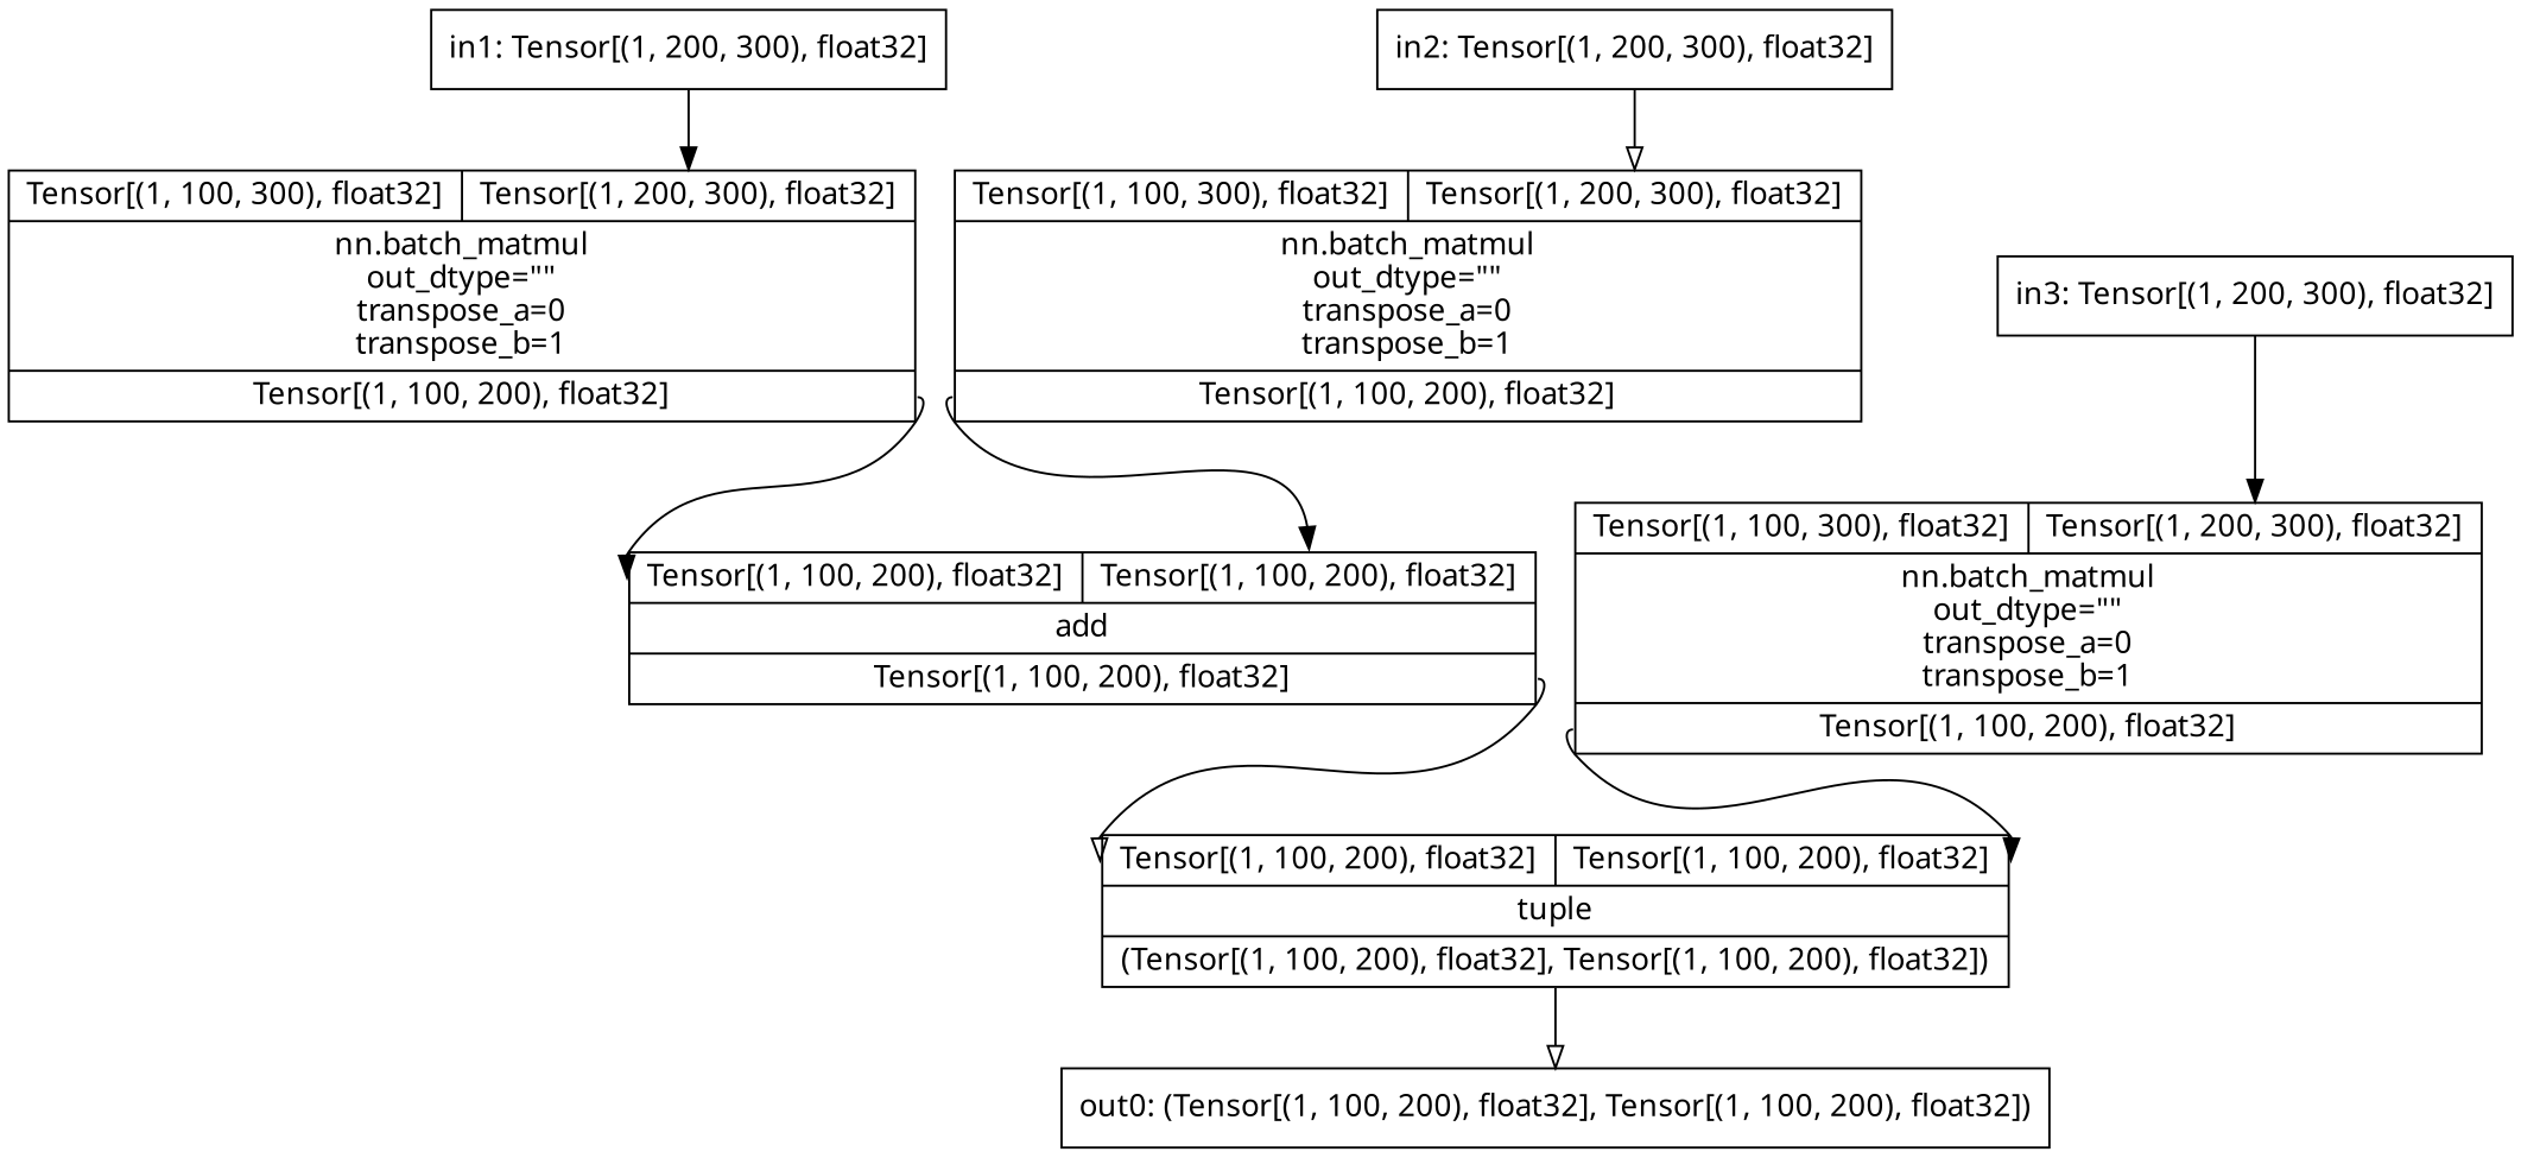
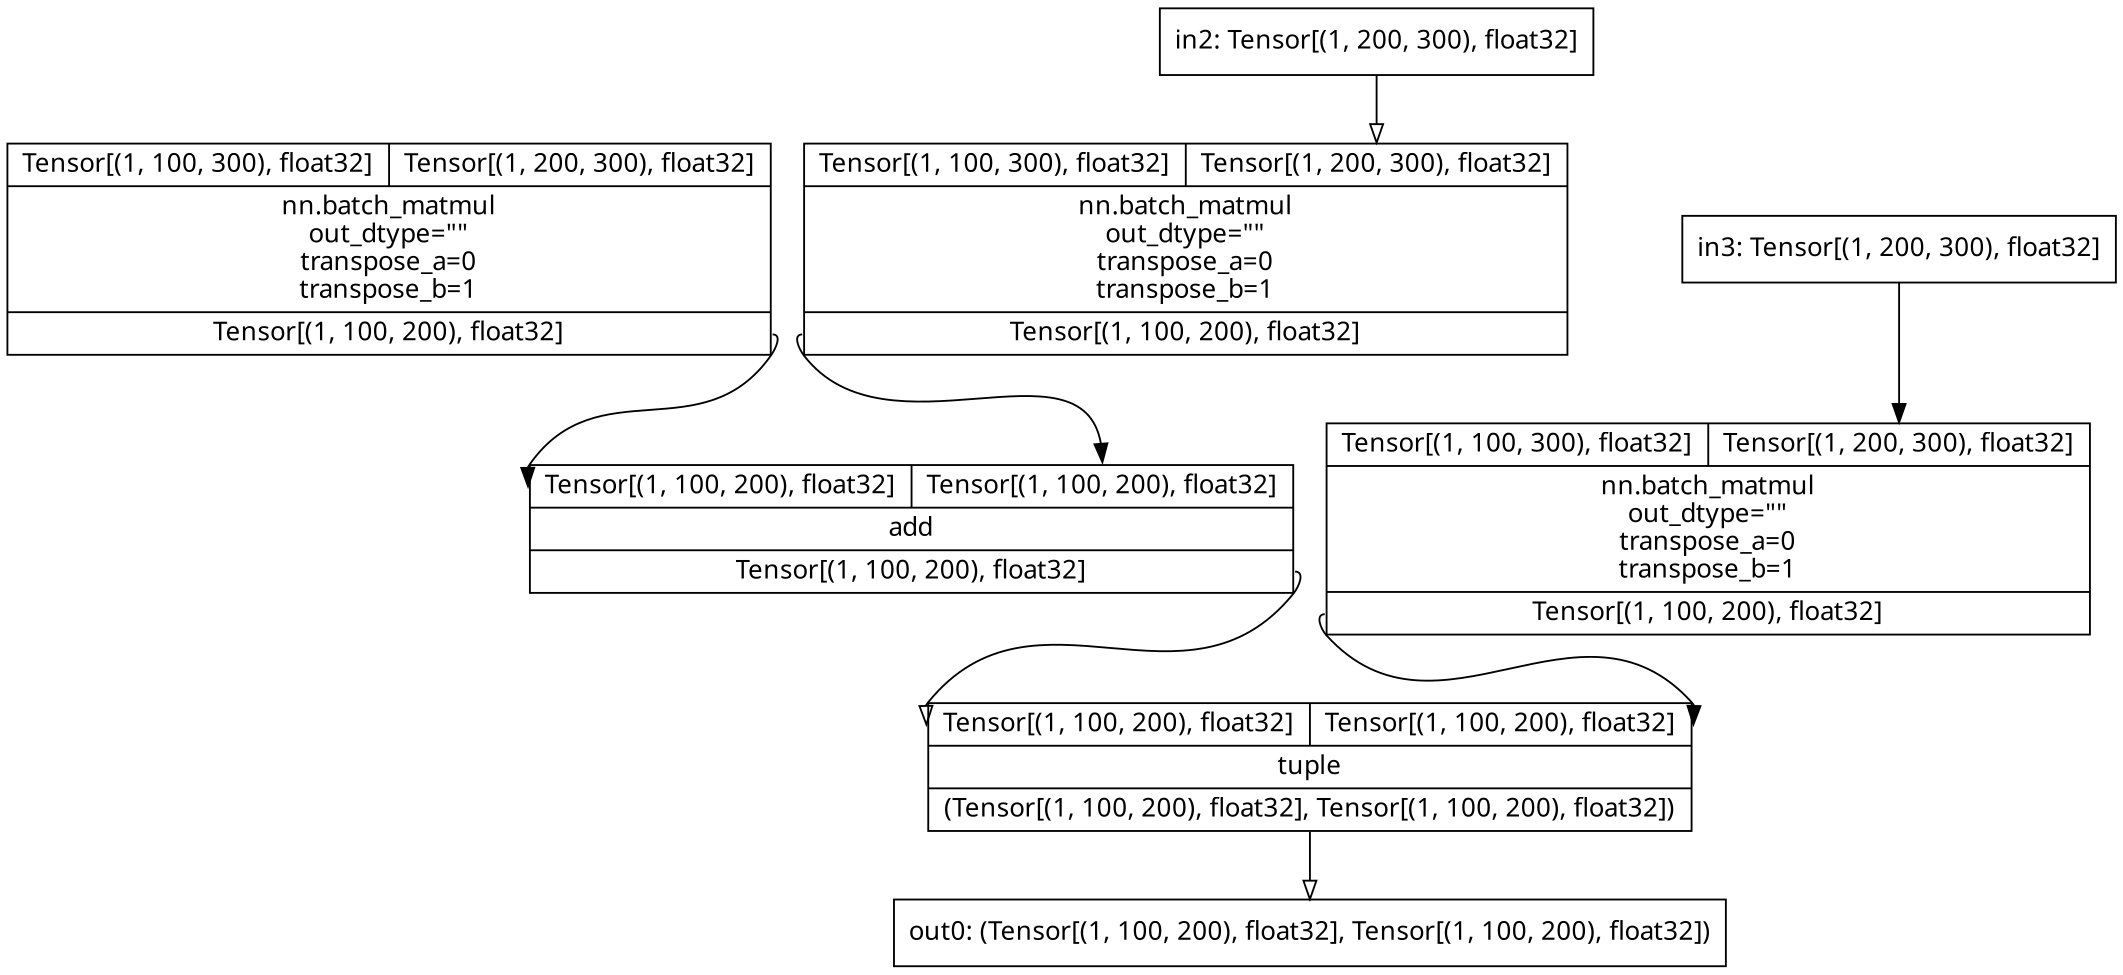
  digraph {
    node [fontname="Linux Biolinum O" shape=record]
    edge [arrowhead=normal headport=i1 tailport=o0]
    n1 [label="{{<i0>Tensor[(1, 100, 300), float32]|<i1>Tensor[(1, 200, 300), float32]}|nn.batch_matmul\nout_dtype=\"\"\ntranspose_a=0\ntranspose_b=1|{<o0>Tensor[(1, 100, 200), float32]}}"]
    n2 [label="{{<i0>Tensor[(1, 100, 200), float32]|<i1>Tensor[(1, 100, 200), float32]}|add\n|{<o0>Tensor[(1, 100, 200), float32]}}"]
    n3 [label="{{<i0>Tensor[(1, 100, 300), float32]|<i1>Tensor[(1, 200, 300), float32]}|nn.batch_matmul\nout_dtype=\"\"\ntranspose_a=0\ntranspose_b=1|{<o0>Tensor[(1, 100, 200), float32]}}"]
    n4 [label="{{<i0>Tensor[(1, 100, 300), float32]|<i1>Tensor[(1, 200, 300), float32]}|nn.batch_matmul\nout_dtype=\"\"\ntranspose_a=0\ntranspose_b=1|{<o0>Tensor[(1, 100, 200), float32]}}"]
    n5 [label="{{<i0>Tensor[(1, 100, 200), float32]|<i1>Tensor[(1, 100, 200), float32]}|tuple\n|{<o0>(Tensor[(1, 100, 200), float32], Tensor[(1, 100, 200), float32])}}"]
-   n6 [label="in1: Tensor[(1, 200, 300), float32]"]
    n7 [label="in2: Tensor[(1, 200, 300), float32]"]
    n8 [label="out0: (Tensor[(1, 100, 200), float32], Tensor[(1, 100, 200), float32])"]
    n9 [label="in3: Tensor[(1, 200, 300), float32]"]
    n1 -> n2 [headport=i0]
    n2 -> n5 [arrowhead=onormal headport=i0]
    n3 -> n2
    n4 -> n5
    n5 -> n8 [arrowhead=onormal headport=i0]
-   n6 -> n1 [tailport=""]
    n7 -> n3 [arrowhead=onormal tailport=""]
    n9 -> n4 [tailport=""]
  }
